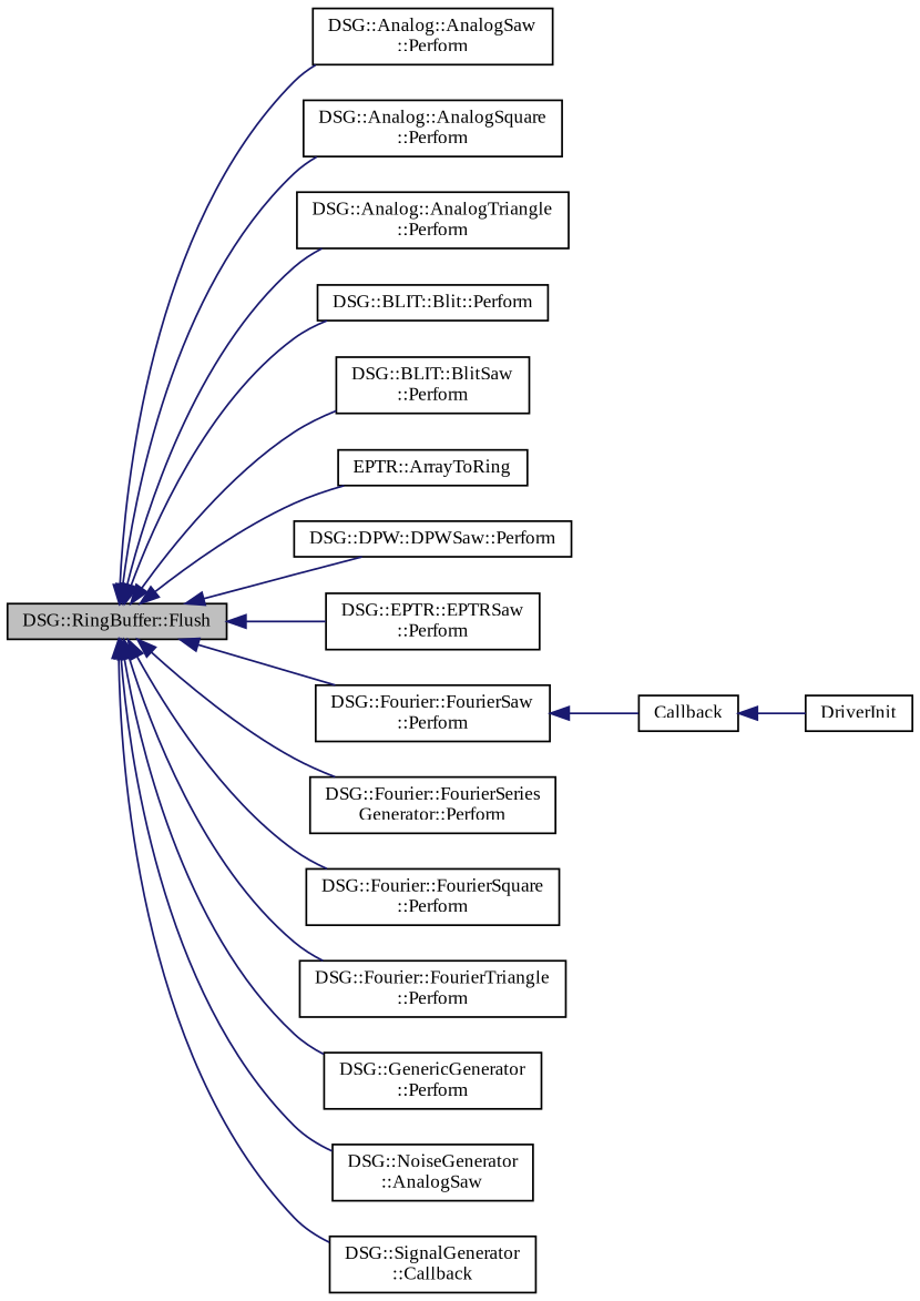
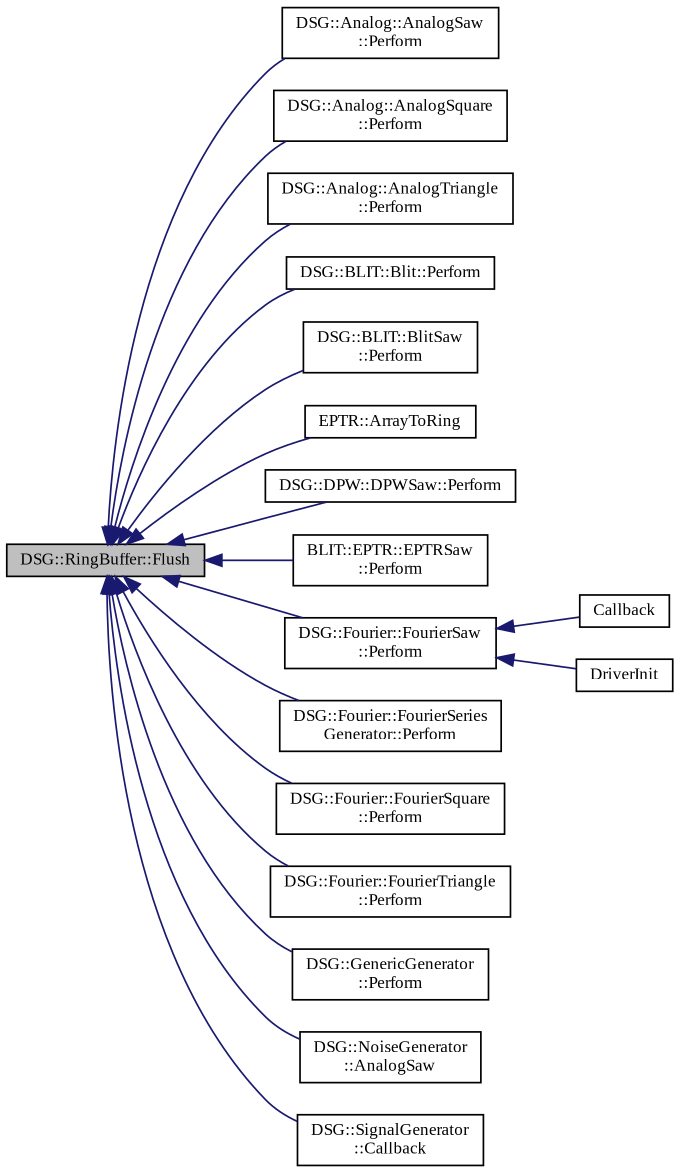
  digraph {
    fontname="Liberation Serif"
    rankdir=LR
    node [color=black fillcolor=white fontname="Liberation Serif" fontsize=10 shape=record style=filled]
    edge [color=midnightblue dir=back fontname="Liberation Serif" fontsize=10 labelfontname=Helvetica labelfontsize=10 style=solid]
    n1 [fillcolor=grey75 fontcolor=black height=0.2 label="DSG::RingBuffer::Flush" width=0.4]
    n2 [height=0.2 label="DSG::Analog::AnalogSaw\l::Perform" width=0.4]
    n3 [height=0.2 label="DSG::Analog::AnalogSquare\l::Perform" width=0.4]
    n4 [height=0.2 label="DSG::Analog::AnalogTriangle\l::Perform" width=0.4]
    n5 [height=0.2 label="DSG::BLIT::Blit::Perform" width=0.4]
    n6 [height=0.2 label="DSG::BLIT::BlitSaw\l::Perform" width=0.4]
    n7 [height=0.2 label="EPTR::ArrayToRing" width=0.4]
    n8 [height=0.2 label="DSG::DPW::DPWSaw::Perform" width=0.4]
-   n9 [height=0.2 label="DSG::EPTR::EPTRSaw\l::Perform" width=0.4]
+   n9 [height=0.2 label="BLIT::EPTR::EPTRSaw\l::Perform" width=0.4]
    n10 [height=0.2 label="DSG::Fourier::FourierSaw\l::Perform" width=0.4]
    n11 [height=0.2 label="DSG::Fourier::FourierSeries\lGenerator::Perform" width=0.4]
    n12 [height=0.2 label="DSG::Fourier::FourierSquare\l::Perform" width=0.4]
    n13 [height=0.2 label="DSG::Fourier::FourierTriangle\l::Perform" width=0.4]
    n14 [height=0.2 label="DSG::GenericGenerator\l::Perform" width=0.4]
    n15 [height=0.2 label="DSG::NoiseGenerator\l::AnalogSaw" width=0.4]
    n16 [height=0.2 label="DSG::SignalGenerator\l::Callback" width=0.4]
    n17 [height=0.2 label=Callback width=0.4]
    n18 [height=0.2 label=DriverInit width=0.4]
    n1 -> n2
    n1 -> n3
    n1 -> n4
    n1 -> n5
    n1 -> n6
    n1 -> n7
    n1 -> n8
    n1 -> n9
    n1 -> n10
    n1 -> n11
    n1 -> n12
    n1 -> n13
    n1 -> n14
    n1 -> n15
    n1 -> n16
    n10 -> n17
-   n17 -> n18
+   n10 -> n18
  }
